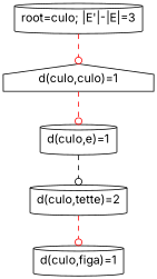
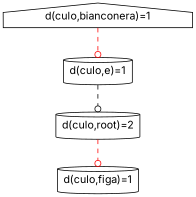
  digraph {
    fontname=Inter
    node [fontname=Inter shape=cylinder]
    edge [arrowhead=odot color=red fontname=Inter style=dashed]
-   n1 [label="d(culo,culo)=1" shape=house]
+   n1 [label="d(culo,bianconera)=1" shape=house]
    n2 [label="d(culo,e)=1"]
    n3 [label="d(culo,figa)=1"]
-   n4 [label="d(culo,tette)=2"]
-   n5 [label="root=culo; |E'|-|E|=3"]
+   n4 [label="d(culo,root)=2"]
    n1 -> n2
    n2 -> n4 [color=""]
    n4 -> n3
-   n5 -> n1
  }
